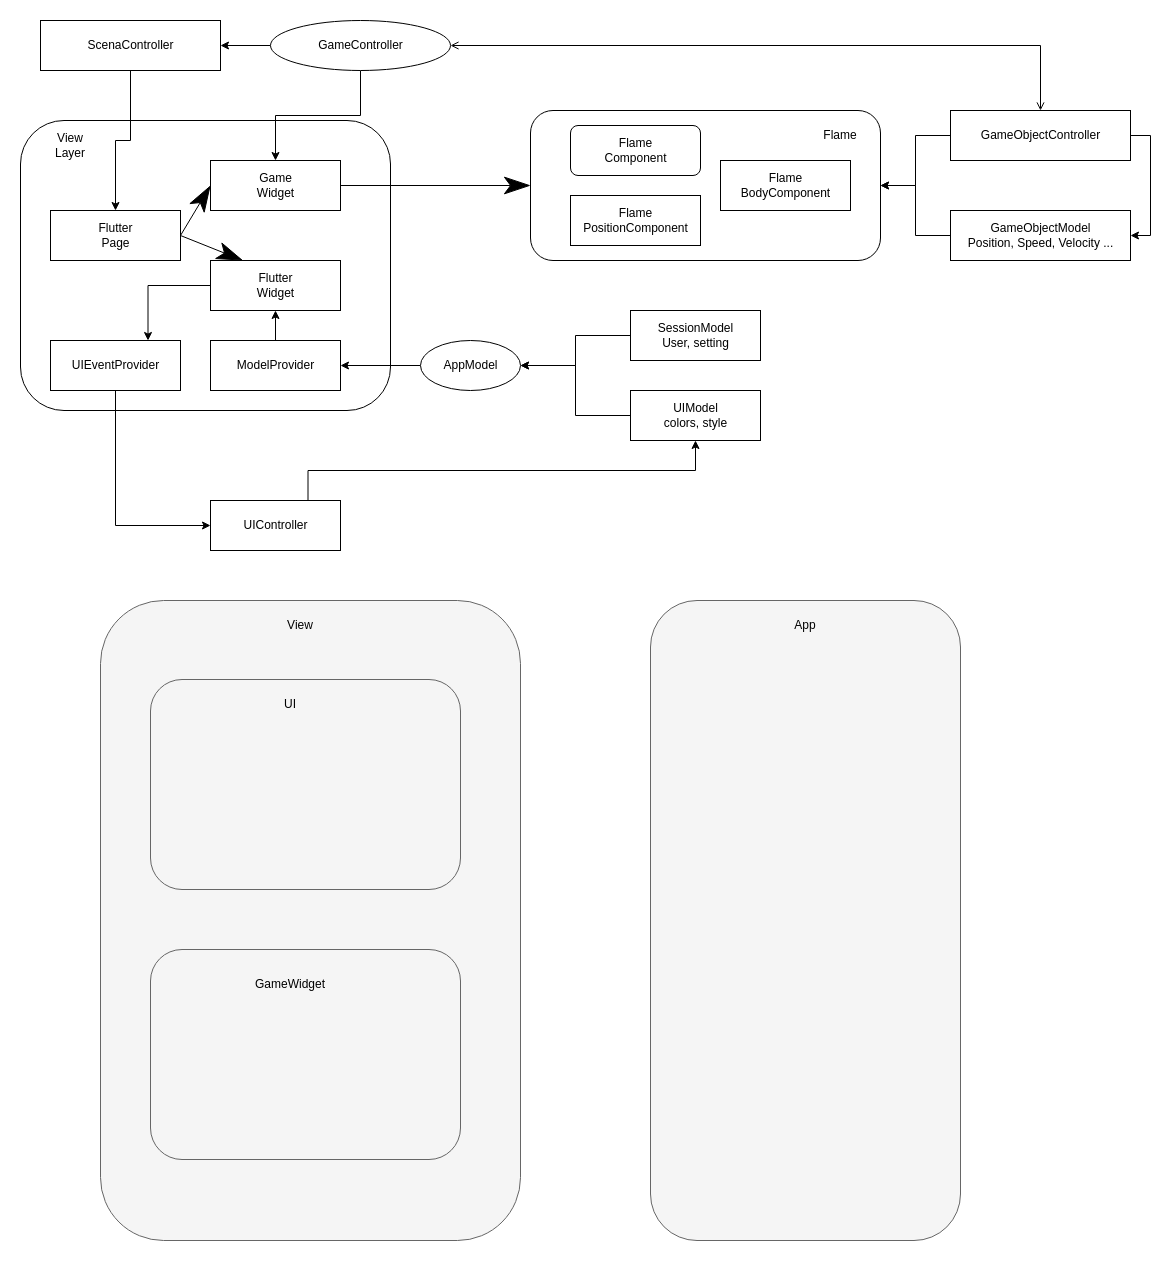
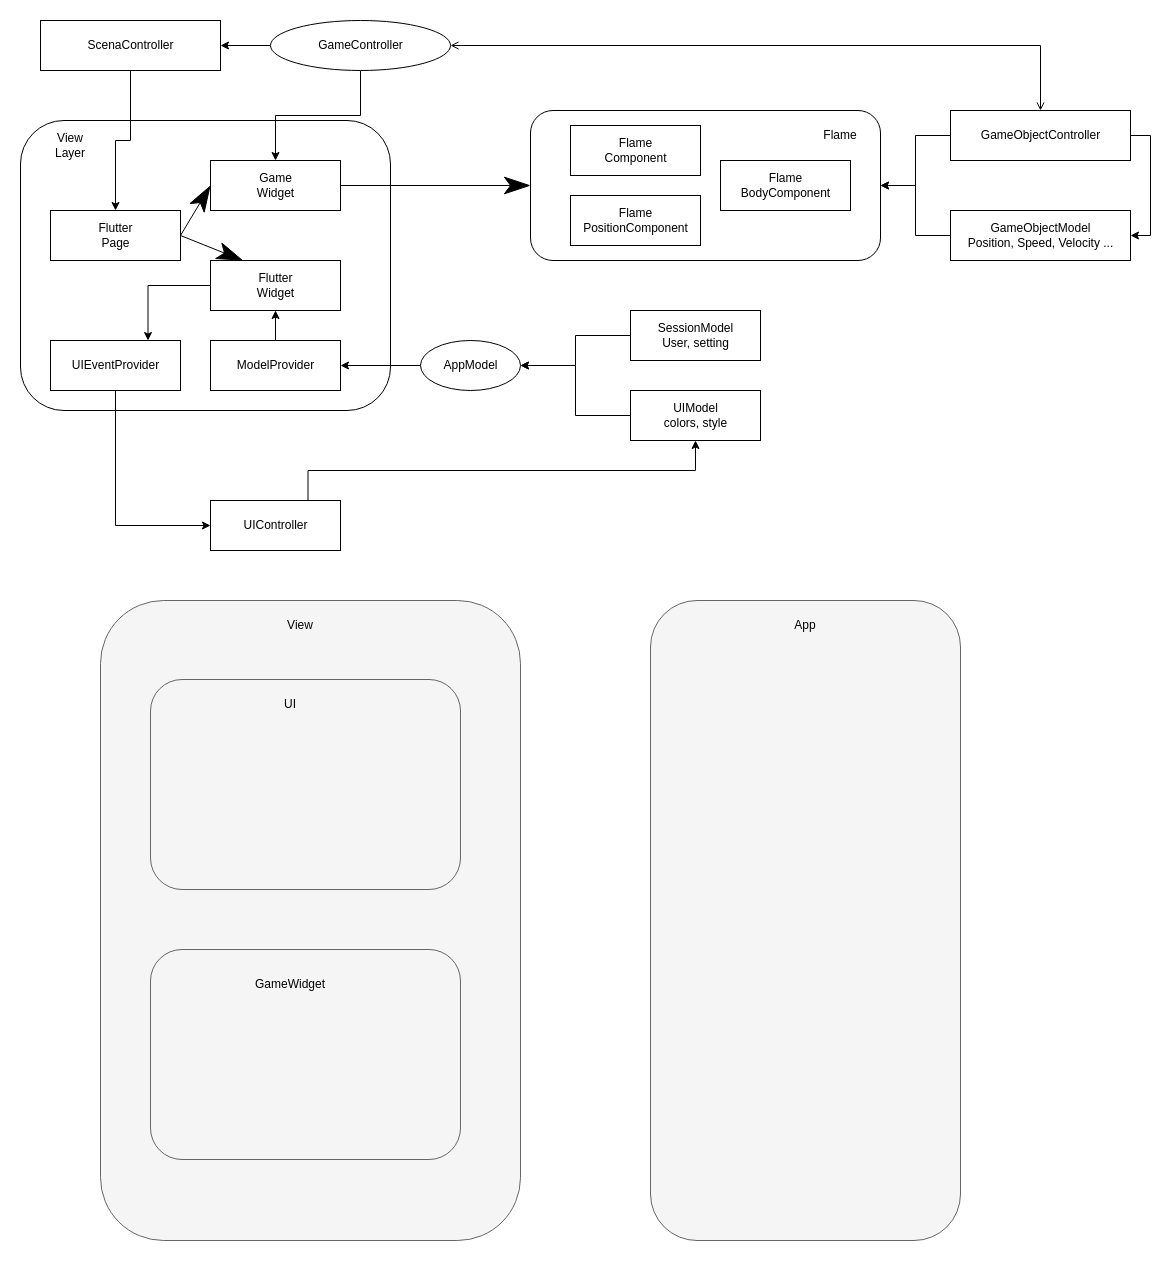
  <mxCell id="0" />
  <mxCell id="1" parent="0" />
  <mxCell id="2" value="" style="rounded=1;whiteSpace=wrap;html=1;fillColor=#f5f5f5;fontColor=#333333;strokeColor=#666666;" vertex="1" parent="1"><mxGeometry x="100" y="600" width="420" height="640" as="geometry" /></mxCell>
  <mxCell id="3" value="" style="rounded=1;whiteSpace=wrap;html=1;" vertex="1" parent="1"><mxGeometry x="20" y="120" width="370" height="290" as="geometry" /></mxCell>
  <mxCell id="4" value="" style="rounded=1;whiteSpace=wrap;html=1;" vertex="1" parent="1"><mxGeometry x="530" y="110" width="350" height="150" as="geometry" /></mxCell>
- <mxCell id="5" value="Flame&lt;br&gt;Component" style="html=1;rounded=1;" vertex="1" parent="1"><mxGeometry x="570" y="125" width="130" height="50" as="geometry" /></mxCell>
+ <mxCell id="5" value="Flame&lt;br&gt;Component" style="html=1;" vertex="1" parent="1"><mxGeometry x="570" y="125" width="130" height="50" as="geometry" /></mxCell>
  <mxCell id="6" value="Flame &lt;br&gt;PositionComponent" style="html=1;" vertex="1" parent="1"><mxGeometry x="570" y="195" width="130" height="50" as="geometry" /></mxCell>
  <mxCell id="7" value="" style="edgeStyle=orthogonalEdgeStyle;rounded=0;orthogonalLoop=1;jettySize=auto;html=1;entryX=0.75;entryY=0;entryDx=0;entryDy=0;" edge="1" parent="1" source="8" target="21"><mxGeometry relative="1" as="geometry" /></mxCell>
  <mxCell id="8" value="Flutter&lt;br&gt;Widget" style="html=1;" vertex="1" parent="1"><mxGeometry x="210" y="260" width="130" height="50" as="geometry" /></mxCell>
  <mxCell id="9" value="Game&lt;br&gt;Widget" style="html=1;" vertex="1" parent="1"><mxGeometry x="210" y="160" width="130" height="50" as="geometry" /></mxCell>
  <mxCell id="10" value="Flutter&lt;br&gt;Page" style="html=1;" vertex="1" parent="1"><mxGeometry x="50" y="210" width="130" height="50" as="geometry" /></mxCell>
  <mxCell id="11" value="View Layer" style="text;html=1;strokeColor=none;fillColor=none;align=center;verticalAlign=middle;whiteSpace=wrap;rounded=0;opacity=0;" vertex="1" parent="1"><mxGeometry x="40" y="130" width="60" height="30" as="geometry" /></mxCell>
  <mxCell id="12" style="edgeStyle=orthogonalEdgeStyle;rounded=0;orthogonalLoop=1;jettySize=auto;html=1;entryX=1;entryY=0.5;entryDx=0;entryDy=0;" edge="1" parent="1" source="13" target="19"><mxGeometry relative="1" as="geometry" /></mxCell>
  <mxCell id="13" value="AppModel" style="ellipse;html=1;" vertex="1" parent="1"><mxGeometry x="420" y="340" width="100" height="50" as="geometry" /></mxCell>
  <mxCell id="14" style="edgeStyle=orthogonalEdgeStyle;rounded=0;orthogonalLoop=1;jettySize=auto;html=1;entryX=1;entryY=0.5;entryDx=0;entryDy=0;" edge="1" parent="1" source="15" target="4"><mxGeometry relative="1" as="geometry" /></mxCell>
  <mxCell id="15" value="GameObjectModel&lt;br&gt;Position, Speed, Velocity ..." style="html=1;" vertex="1" parent="1"><mxGeometry x="950" y="210" width="180" height="50" as="geometry" /></mxCell>
  <mxCell id="16" style="edgeStyle=orthogonalEdgeStyle;rounded=0;orthogonalLoop=1;jettySize=auto;html=1;entryX=1;entryY=0.5;entryDx=0;entryDy=0;" edge="1" parent="1" source="17" target="13"><mxGeometry relative="1" as="geometry" /></mxCell>
  <mxCell id="17" value="UIModel&lt;br&gt;colors, style" style="html=1;" vertex="1" parent="1"><mxGeometry x="630" y="390" width="130" height="50" as="geometry" /></mxCell>
  <mxCell id="18" value="" style="edgeStyle=orthogonalEdgeStyle;rounded=0;orthogonalLoop=1;jettySize=auto;html=1;" edge="1" parent="1" source="19" target="8"><mxGeometry relative="1" as="geometry" /></mxCell>
  <mxCell id="19" value="ModelProvider" style="html=1;" vertex="1" parent="1"><mxGeometry x="210" y="340" width="130" height="50" as="geometry" /></mxCell>
  <mxCell id="20" style="edgeStyle=orthogonalEdgeStyle;rounded=0;orthogonalLoop=1;jettySize=auto;html=1;entryX=0;entryY=0.5;entryDx=0;entryDy=0;exitX=0.5;exitY=1;exitDx=0;exitDy=0;" edge="1" parent="1" source="21" target="25"><mxGeometry relative="1" as="geometry" /></mxCell>
  <mxCell id="21" value="UIEventProvider" style="html=1;" vertex="1" parent="1"><mxGeometry x="50" y="340" width="130" height="50" as="geometry" /></mxCell>
  <mxCell id="22" value="Flame &lt;br&gt;BodyComponent" style="html=1;" vertex="1" parent="1"><mxGeometry x="720" y="160" width="130" height="50" as="geometry" /></mxCell>
  <mxCell id="23" value="Flame" style="text;html=1;strokeColor=none;fillColor=none;align=center;verticalAlign=middle;whiteSpace=wrap;rounded=0;opacity=0;" vertex="1" parent="1"><mxGeometry x="810" y="120" width="60" height="30" as="geometry" /></mxCell>
  <mxCell id="24" style="edgeStyle=orthogonalEdgeStyle;rounded=0;orthogonalLoop=1;jettySize=auto;html=1;entryX=0.5;entryY=1;entryDx=0;entryDy=0;exitX=0.75;exitY=0;exitDx=0;exitDy=0;" edge="1" parent="1" source="25" target="17"><mxGeometry relative="1" as="geometry" /></mxCell>
  <mxCell id="25" value="UIController" style="html=1;" vertex="1" parent="1"><mxGeometry x="210" y="500" width="130" height="50" as="geometry" /></mxCell>
  <mxCell id="26" style="edgeStyle=orthogonalEdgeStyle;rounded=0;orthogonalLoop=1;jettySize=auto;html=1;entryX=1;entryY=0.5;entryDx=0;entryDy=0;" edge="1" parent="1" source="29" target="4"><mxGeometry relative="1" as="geometry" /></mxCell>
  <mxCell id="27" style="edgeStyle=orthogonalEdgeStyle;rounded=0;orthogonalLoop=1;jettySize=auto;html=1;entryX=1;entryY=0.5;entryDx=0;entryDy=0;exitX=0;exitY=0.5;exitDx=0;exitDy=0;startArrow=none;" edge="1" parent="1" source="37" target="31"><mxGeometry relative="1" as="geometry" /></mxCell>
  <mxCell id="28" style="edgeStyle=orthogonalEdgeStyle;rounded=0;orthogonalLoop=1;jettySize=auto;html=1;entryX=1;entryY=0.5;entryDx=0;entryDy=0;exitX=1;exitY=0.5;exitDx=0;exitDy=0;" edge="1" parent="1" source="29" target="15"><mxGeometry relative="1" as="geometry" /></mxCell>
  <mxCell id="29" value="GameObjectController" style="html=1;" vertex="1" parent="1"><mxGeometry x="950" y="110" width="180" height="50" as="geometry" /></mxCell>
  <mxCell id="30" value="" style="edgeStyle=orthogonalEdgeStyle;rounded=0;orthogonalLoop=1;jettySize=auto;html=1;entryX=0.5;entryY=0;entryDx=0;entryDy=0;" edge="1" parent="1" source="31" target="10"><mxGeometry relative="1" as="geometry" /></mxCell>
  <mxCell id="31" value="ScenaController" style="html=1;" vertex="1" parent="1"><mxGeometry x="40" y="20" width="180" height="50" as="geometry" /></mxCell>
  <mxCell id="32" value="" style="endArrow=classicThin;endFill=1;endSize=24;html=1;rounded=0;exitX=1;exitY=0.5;exitDx=0;exitDy=0;entryX=0;entryY=0.5;entryDx=0;entryDy=0;" edge="1" parent="1" source="10" target="9"><mxGeometry width="160" relative="1" as="geometry"><mxPoint x="470" y="320" as="sourcePoint" /><mxPoint x="630" y="320" as="targetPoint" /></mxGeometry></mxCell>
  <mxCell id="33" value="" style="endArrow=classicThin;endFill=1;endSize=24;html=1;rounded=0;exitX=1;exitY=0.5;exitDx=0;exitDy=0;entryX=0.25;entryY=0;entryDx=0;entryDy=0;" edge="1" parent="1" source="10" target="8"><mxGeometry width="160" relative="1" as="geometry"><mxPoint x="190" y="245" as="sourcePoint" /><mxPoint x="220" y="195" as="targetPoint" /></mxGeometry></mxCell>
  <mxCell id="34" style="edgeStyle=orthogonalEdgeStyle;rounded=0;orthogonalLoop=1;jettySize=auto;html=1;entryX=1;entryY=0.5;entryDx=0;entryDy=0;" edge="1" parent="1" source="35" target="13"><mxGeometry relative="1" as="geometry" /></mxCell>
  <mxCell id="35" value="SessionModel&lt;br&gt;User, setting" style="html=1;" vertex="1" parent="1"><mxGeometry x="630" y="310" width="130" height="50" as="geometry" /></mxCell>
  <mxCell id="36" style="edgeStyle=orthogonalEdgeStyle;rounded=0;orthogonalLoop=1;jettySize=auto;html=1;entryX=0.5;entryY=0;entryDx=0;entryDy=0;" edge="1" parent="1" source="37" target="9"><mxGeometry relative="1" as="geometry" /></mxCell>
  <mxCell id="37" value="GameController" style="ellipse;html=1;" vertex="1" parent="1"><mxGeometry x="270" y="20" width="180" height="50" as="geometry" /></mxCell>
  <mxCell id="38" value="" style="edgeStyle=orthogonalEdgeStyle;rounded=0;orthogonalLoop=1;jettySize=auto;html=1;entryX=1;entryY=0.5;entryDx=0;entryDy=0;exitX=0.5;exitY=0;exitDx=0;exitDy=0;endArrow=open;startArrow=open;startFill=0;endFill=0;" edge="1" parent="1" source="29" target="37"><mxGeometry relative="1" as="geometry"><mxPoint x="1040" y="110" as="sourcePoint" /><mxPoint x="220" y="45" as="targetPoint" /></mxGeometry></mxCell>
  <mxCell id="39" value="" style="endArrow=classicThin;endFill=1;endSize=24;html=1;rounded=0;exitX=1;exitY=0.5;exitDx=0;exitDy=0;entryX=0;entryY=0.5;entryDx=0;entryDy=0;" edge="1" parent="1" source="9" target="4"><mxGeometry width="160" relative="1" as="geometry"><mxPoint x="383" y="185" as="sourcePoint" /><mxPoint x="445.5" y="210" as="targetPoint" /></mxGeometry></mxCell>
  <mxCell id="40" value="" style="rounded=1;whiteSpace=wrap;html=1;fillColor=#f5f5f5;fontColor=#333333;strokeColor=#666666;" vertex="1" parent="1"><mxGeometry x="150" y="679" width="310" height="210" as="geometry" /></mxCell>
  <mxCell id="41" value="" style="rounded=1;whiteSpace=wrap;html=1;fillColor=#f5f5f5;fontColor=#333333;strokeColor=#666666;" vertex="1" parent="1"><mxGeometry x="650" y="600" width="310" height="640" as="geometry" /></mxCell>
  <mxCell id="42" value="UI" style="text;html=1;strokeColor=none;fillColor=none;align=center;verticalAlign=middle;whiteSpace=wrap;rounded=0;" vertex="1" parent="1"><mxGeometry x="260" y="689" width="60" height="30" as="geometry" /></mxCell>
  <mxCell id="43" value="View" style="text;html=1;strokeColor=none;fillColor=none;align=center;verticalAlign=middle;whiteSpace=wrap;rounded=0;" vertex="1" parent="1"><mxGeometry x="270" y="610" width="60" height="30" as="geometry" /></mxCell>
  <mxCell id="44" value="" style="rounded=1;whiteSpace=wrap;html=1;fillColor=#f5f5f5;fontColor=#333333;strokeColor=#666666;" vertex="1" parent="1"><mxGeometry x="150" y="949" width="310" height="210" as="geometry" /></mxCell>
  <mxCell id="45" value="GameWidget" style="text;html=1;strokeColor=none;fillColor=none;align=center;verticalAlign=middle;whiteSpace=wrap;rounded=0;" vertex="1" parent="1"><mxGeometry x="260" y="969" width="60" height="30" as="geometry" /></mxCell>
  <mxCell id="46" value="App" style="text;html=1;strokeColor=none;fillColor=none;align=center;verticalAlign=middle;whiteSpace=wrap;rounded=0;" vertex="1" parent="1"><mxGeometry x="775" y="610" width="60" height="30" as="geometry" /></mxCell>
